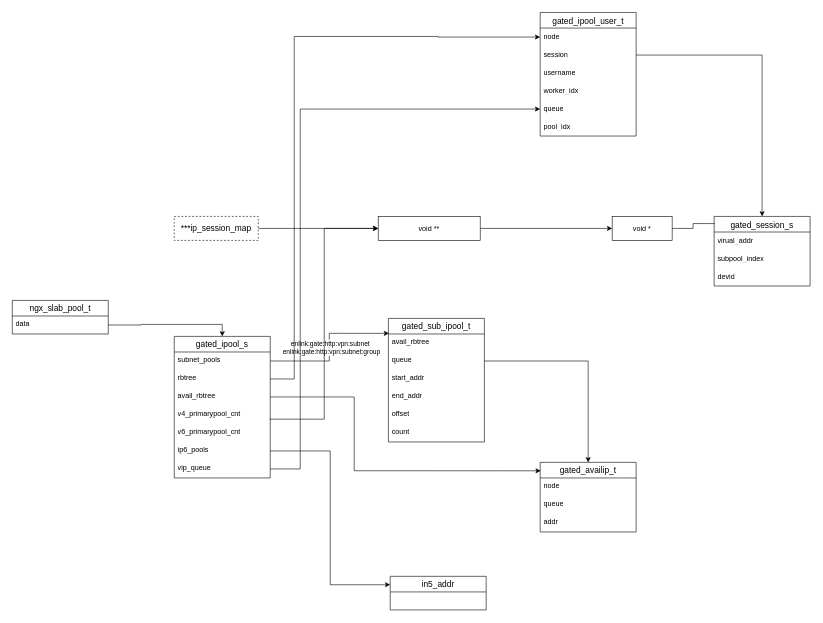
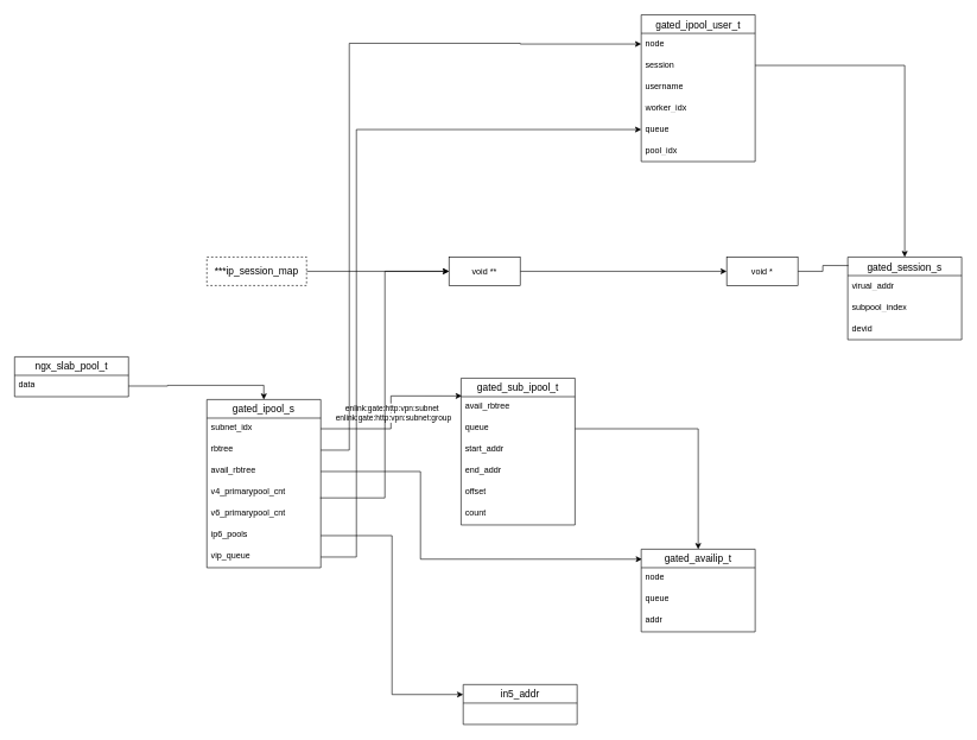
  <mxCell id="0" />
  <mxCell id="1" parent="0" />
  <mxCell id="2" value="gated_session_s" style="swimlane;fontStyle=0;childLayout=stackLayout;horizontal=1;startSize=26;horizontalStack=0;resizeParent=1;resizeParentMax=0;resizeLast=0;collapsible=1;marginBottom=0;align=center;fontSize=14;" vertex="1" parent="1"><mxGeometry x="1190" y="360" width="160" height="116" as="geometry" /></mxCell>
  <mxCell id="3" value="virual_addr" style="text;strokeColor=none;fillColor=none;spacingLeft=4;spacingRight=4;overflow=hidden;rotatable=0;points=[[0,0.5],[1,0.5]];portConstraint=eastwest;fontSize=12;whiteSpace=wrap;html=1;" vertex="1" parent="2"><mxGeometry y="26" width="160" height="30" as="geometry" /></mxCell>
  <mxCell id="4" value="subpool_index" style="text;strokeColor=none;fillColor=none;spacingLeft=4;spacingRight=4;overflow=hidden;rotatable=0;points=[[0,0.5],[1,0.5]];portConstraint=eastwest;fontSize=12;whiteSpace=wrap;html=1;" vertex="1" parent="2"><mxGeometry y="56" width="160" height="30" as="geometry" /></mxCell>
  <mxCell id="5" value="devid" style="text;strokeColor=none;fillColor=none;spacingLeft=4;spacingRight=4;overflow=hidden;rotatable=0;points=[[0,0.5],[1,0.5]];portConstraint=eastwest;fontSize=12;whiteSpace=wrap;html=1;" vertex="1" parent="2"><mxGeometry y="86" width="160" height="30" as="geometry" /></mxCell>
  <mxCell id="6" value="ngx_slab_pool_t" style="swimlane;fontStyle=0;childLayout=stackLayout;horizontal=1;startSize=26;horizontalStack=0;resizeParent=1;resizeParentMax=0;resizeLast=0;collapsible=1;marginBottom=0;align=center;fontSize=14;" vertex="1" parent="1"><mxGeometry x="20" y="500" width="160" height="56" as="geometry" /></mxCell>
  <mxCell id="7" value="data" style="text;strokeColor=none;fillColor=none;spacingLeft=4;spacingRight=4;overflow=hidden;rotatable=0;points=[[0,0.5],[1,0.5]];portConstraint=eastwest;fontSize=12;whiteSpace=wrap;html=1;" vertex="1" parent="6"><mxGeometry y="26" width="160" height="30" as="geometry" /></mxCell>
  <mxCell id="8" value="gated_ipool_s" style="swimlane;fontStyle=0;childLayout=stackLayout;horizontal=1;startSize=26;horizontalStack=0;resizeParent=1;resizeParentMax=0;resizeLast=0;collapsible=1;marginBottom=0;align=center;fontSize=14;" vertex="1" parent="1"><mxGeometry x="290" y="560" width="160" height="236" as="geometry" /></mxCell>
- <mxCell id="9" value="subnet_pools" style="text;strokeColor=none;fillColor=none;spacingLeft=4;spacingRight=4;overflow=hidden;rotatable=0;points=[[0,0.5],[1,0.5]];portConstraint=eastwest;fontSize=12;whiteSpace=wrap;html=1;" vertex="1" parent="8"><mxGeometry y="26" width="160" height="30" as="geometry" /></mxCell>
+ <mxCell id="9" value="subnet_idx" style="text;strokeColor=none;fillColor=none;spacingLeft=4;spacingRight=4;overflow=hidden;rotatable=0;points=[[0,0.5],[1,0.5]];portConstraint=eastwest;fontSize=12;whiteSpace=wrap;html=1;" vertex="1" parent="8"><mxGeometry y="26" width="160" height="30" as="geometry" /></mxCell>
  <mxCell id="10" value="rbtree" style="text;strokeColor=none;fillColor=none;spacingLeft=4;spacingRight=4;overflow=hidden;rotatable=0;points=[[0,0.5],[1,0.5]];portConstraint=eastwest;fontSize=12;whiteSpace=wrap;html=1;" vertex="1" parent="8"><mxGeometry y="56" width="160" height="30" as="geometry" /></mxCell>
  <mxCell id="11" value="avail_rbtree" style="text;strokeColor=none;fillColor=none;spacingLeft=4;spacingRight=4;overflow=hidden;rotatable=0;points=[[0,0.5],[1,0.5]];portConstraint=eastwest;fontSize=12;whiteSpace=wrap;html=1;" vertex="1" parent="8"><mxGeometry y="86" width="160" height="30" as="geometry" /></mxCell>
  <mxCell id="12" value="v4_primarypool_cnt" style="text;strokeColor=none;fillColor=none;spacingLeft=4;spacingRight=4;overflow=hidden;rotatable=0;points=[[0,0.5],[1,0.5]];portConstraint=eastwest;fontSize=12;whiteSpace=wrap;html=1;" vertex="1" parent="8"><mxGeometry y="116" width="160" height="30" as="geometry" /></mxCell>
  <mxCell id="13" value="v6_primarypool_cnt" style="text;strokeColor=none;fillColor=none;spacingLeft=4;spacingRight=4;overflow=hidden;rotatable=0;points=[[0,0.5],[1,0.5]];portConstraint=eastwest;fontSize=12;whiteSpace=wrap;html=1;" vertex="1" parent="8"><mxGeometry y="146" width="160" height="30" as="geometry" /></mxCell>
  <mxCell id="14" value="ip6_pools" style="text;strokeColor=none;fillColor=none;spacingLeft=4;spacingRight=4;overflow=hidden;rotatable=0;points=[[0,0.5],[1,0.5]];portConstraint=eastwest;fontSize=12;whiteSpace=wrap;html=1;" vertex="1" parent="8"><mxGeometry y="176" width="160" height="30" as="geometry" /></mxCell>
  <mxCell id="15" value="vip_queue" style="text;strokeColor=none;fillColor=none;spacingLeft=4;spacingRight=4;overflow=hidden;rotatable=0;points=[[0,0.5],[1,0.5]];portConstraint=eastwest;fontSize=12;whiteSpace=wrap;html=1;" vertex="1" parent="8"><mxGeometry y="206" width="160" height="30" as="geometry" /></mxCell>
  <mxCell id="16" value="" style="edgeStyle=orthogonalEdgeStyle;rounded=0;orthogonalLoop=1;jettySize=auto;html=1;entryX=0.5;entryY=0;entryDx=0;entryDy=0;" edge="1" parent="1" source="7" target="8"><mxGeometry relative="1" as="geometry" /></mxCell>
  <mxCell id="17" value="gated_sub_ipool_t" style="swimlane;fontStyle=0;childLayout=stackLayout;horizontal=1;startSize=26;horizontalStack=0;resizeParent=1;resizeParentMax=0;resizeLast=0;collapsible=1;marginBottom=0;align=center;fontSize=14;" vertex="1" parent="1"><mxGeometry x="647" y="530" width="160" height="206" as="geometry" /></mxCell>
  <mxCell id="18" value="avail_rbtree" style="text;strokeColor=none;fillColor=none;spacingLeft=4;spacingRight=4;overflow=hidden;rotatable=0;points=[[0,0.5],[1,0.5]];portConstraint=eastwest;fontSize=12;whiteSpace=wrap;html=1;" vertex="1" parent="17"><mxGeometry y="26" width="160" height="30" as="geometry" /></mxCell>
  <mxCell id="19" value="queue" style="text;strokeColor=none;fillColor=none;spacingLeft=4;spacingRight=4;overflow=hidden;rotatable=0;points=[[0,0.5],[1,0.5]];portConstraint=eastwest;fontSize=12;whiteSpace=wrap;html=1;" vertex="1" parent="17"><mxGeometry y="56" width="160" height="30" as="geometry" /></mxCell>
  <mxCell id="20" value="start_addr" style="text;strokeColor=none;fillColor=none;spacingLeft=4;spacingRight=4;overflow=hidden;rotatable=0;points=[[0,0.5],[1,0.5]];portConstraint=eastwest;fontSize=12;whiteSpace=wrap;html=1;" vertex="1" parent="17"><mxGeometry y="86" width="160" height="30" as="geometry" /></mxCell>
  <mxCell id="21" value="end_addr" style="text;strokeColor=none;fillColor=none;spacingLeft=4;spacingRight=4;overflow=hidden;rotatable=0;points=[[0,0.5],[1,0.5]];portConstraint=eastwest;fontSize=12;whiteSpace=wrap;html=1;" vertex="1" parent="17"><mxGeometry y="116" width="160" height="30" as="geometry" /></mxCell>
  <mxCell id="22" value="offset" style="text;strokeColor=none;fillColor=none;spacingLeft=4;spacingRight=4;overflow=hidden;rotatable=0;points=[[0,0.5],[1,0.5]];portConstraint=eastwest;fontSize=12;whiteSpace=wrap;html=1;" vertex="1" parent="17"><mxGeometry y="146" width="160" height="30" as="geometry" /></mxCell>
  <mxCell id="23" value="count" style="text;strokeColor=none;fillColor=none;spacingLeft=4;spacingRight=4;overflow=hidden;rotatable=0;points=[[0,0.5],[1,0.5]];portConstraint=eastwest;fontSize=12;whiteSpace=wrap;html=1;" vertex="1" parent="17"><mxGeometry y="176" width="160" height="30" as="geometry" /></mxCell>
  <mxCell id="24" value="" style="edgeStyle=orthogonalEdgeStyle;rounded=0;orthogonalLoop=1;jettySize=auto;html=1;entryX=0.006;entryY=0.121;entryDx=0;entryDy=0;entryPerimeter=0;" edge="1" parent="1" source="9" target="17"><mxGeometry relative="1" as="geometry" /></mxCell>
  <mxCell id="25" value="enlink:gate:http:vpn:subnet" style="edgeLabel;html=1;align=center;verticalAlign=middle;resizable=0;points=[];" vertex="1" connectable="0" parent="24"><mxGeometry x="0.051" y="-1" relative="1" as="geometry"><mxPoint as="offset" /></mxGeometry></mxCell>
  <mxCell id="26" value="enlink:gate:http:vpn:subnet:group" style="edgeLabel;html=1;align=center;verticalAlign=middle;resizable=0;points=[];" vertex="1" connectable="0" parent="24"><mxGeometry x="-0.067" y="-3" relative="1" as="geometry"><mxPoint as="offset" /></mxGeometry></mxCell>
  <mxCell id="27" value="in5_addr" style="swimlane;fontStyle=0;childLayout=stackLayout;horizontal=1;startSize=26;horizontalStack=0;resizeParent=1;resizeParentMax=0;resizeLast=0;collapsible=1;marginBottom=0;align=center;fontSize=14;" vertex="1" parent="1"><mxGeometry x="650" y="960" width="160" height="56" as="geometry" /></mxCell>
  <mxCell id="28" value="" style="edgeStyle=orthogonalEdgeStyle;rounded=0;orthogonalLoop=1;jettySize=auto;html=1;entryX=0;entryY=0.25;entryDx=0;entryDy=0;" edge="1" parent="1" source="14" target="27"><mxGeometry relative="1" as="geometry" /></mxCell>
  <mxCell id="29" value="" style="edgeStyle=orthogonalEdgeStyle;rounded=0;orthogonalLoop=1;jettySize=auto;html=1;" edge="1" parent="1" source="30" target="32"><mxGeometry relative="1" as="geometry" /></mxCell>
  <mxCell id="30" value="&lt;span style=&quot;font-size: 14px; text-wrap: nowrap;&quot;&gt;***ip_session_map&lt;/span&gt;" style="whiteSpace=wrap;html=1;align=center;dashed=1;" vertex="1" parent="1"><mxGeometry x="290" y="360" width="140" height="40" as="geometry" /></mxCell>
  <mxCell id="31" value="" style="edgeStyle=orthogonalEdgeStyle;rounded=0;orthogonalLoop=1;jettySize=auto;html=1;" edge="1" parent="1" source="32" target="34"><mxGeometry relative="1" as="geometry" /></mxCell>
- <mxCell id="32" value="void **" style="whiteSpace=wrap;html=1;align=center;" vertex="1" parent="1"><mxGeometry x="630" y="360" width="170" height="40" as="geometry" /></mxCell>
+ <mxCell id="32" value="void **" style="whiteSpace=wrap;html=1;align=center;" vertex="1" parent="1"><mxGeometry x="630" y="360" width="100" height="40" as="geometry" /></mxCell>
  <mxCell id="33" value="" style="edgeStyle=orthogonalEdgeStyle;rounded=0;orthogonalLoop=1;jettySize=auto;html=1;entryX=0.006;entryY=0.103;entryDx=0;entryDy=0;entryPerimeter=0;endArrow=none;" edge="1" parent="1" source="34" target="2"><mxGeometry relative="1" as="geometry" /></mxCell>
  <mxCell id="34" value="void *" style="whiteSpace=wrap;html=1;align=center;" vertex="1" parent="1"><mxGeometry x="1020" y="360" width="100" height="40" as="geometry" /></mxCell>
  <mxCell id="35" value="" style="edgeStyle=orthogonalEdgeStyle;rounded=0;orthogonalLoop=1;jettySize=auto;html=1;entryX=0;entryY=0.5;entryDx=0;entryDy=0;exitX=0.994;exitY=0.733;exitDx=0;exitDy=0;exitPerimeter=0;" edge="1" parent="1" source="12" target="32"><mxGeometry relative="1" as="geometry"><mxPoint x="190" y="551" as="sourcePoint" /><mxPoint x="380" y="570" as="targetPoint" /><Array as="points"><mxPoint x="540" y="698" /><mxPoint x="540" y="380" /></Array></mxGeometry></mxCell>
  <mxCell id="36" value="gated_availip_t" style="swimlane;fontStyle=0;childLayout=stackLayout;horizontal=1;startSize=26;horizontalStack=0;resizeParent=1;resizeParentMax=0;resizeLast=0;collapsible=1;marginBottom=0;align=center;fontSize=14;" vertex="1" parent="1"><mxGeometry x="900" y="770" width="160" height="116" as="geometry" /></mxCell>
  <mxCell id="37" value="node" style="text;strokeColor=none;fillColor=none;spacingLeft=4;spacingRight=4;overflow=hidden;rotatable=0;points=[[0,0.5],[1,0.5]];portConstraint=eastwest;fontSize=12;whiteSpace=wrap;html=1;" vertex="1" parent="36"><mxGeometry y="26" width="160" height="30" as="geometry" /></mxCell>
  <mxCell id="38" value="queue" style="text;strokeColor=none;fillColor=none;spacingLeft=4;spacingRight=4;overflow=hidden;rotatable=0;points=[[0,0.5],[1,0.5]];portConstraint=eastwest;fontSize=12;whiteSpace=wrap;html=1;" vertex="1" parent="36"><mxGeometry y="56" width="160" height="30" as="geometry" /></mxCell>
  <mxCell id="39" value="addr" style="text;strokeColor=none;fillColor=none;spacingLeft=4;spacingRight=4;overflow=hidden;rotatable=0;points=[[0,0.5],[1,0.5]];portConstraint=eastwest;fontSize=12;whiteSpace=wrap;html=1;" vertex="1" parent="36"><mxGeometry y="86" width="160" height="30" as="geometry" /></mxCell>
  <mxCell id="40" value="" style="edgeStyle=orthogonalEdgeStyle;rounded=0;orthogonalLoop=1;jettySize=auto;html=1;entryX=0.006;entryY=0.121;entryDx=0;entryDy=0;exitX=1;exitY=0.5;exitDx=0;exitDy=0;entryPerimeter=0;" edge="1" parent="1" source="11" target="36"><mxGeometry relative="1" as="geometry"><mxPoint x="190" y="551" as="sourcePoint" /><mxPoint x="380" y="570" as="targetPoint" /><Array as="points"><mxPoint x="590" y="661" /><mxPoint x="590" y="784" /></Array></mxGeometry></mxCell>
  <mxCell id="41" value="gated_ipool_user_t" style="swimlane;fontStyle=0;childLayout=stackLayout;horizontal=1;startSize=26;horizontalStack=0;resizeParent=1;resizeParentMax=0;resizeLast=0;collapsible=1;marginBottom=0;align=center;fontSize=14;" vertex="1" parent="1"><mxGeometry x="900" y="20" width="160" height="206" as="geometry" /></mxCell>
  <mxCell id="42" value="node" style="text;strokeColor=none;fillColor=none;spacingLeft=4;spacingRight=4;overflow=hidden;rotatable=0;points=[[0,0.5],[1,0.5]];portConstraint=eastwest;fontSize=12;whiteSpace=wrap;html=1;" vertex="1" parent="41"><mxGeometry y="26" width="160" height="30" as="geometry" /></mxCell>
  <mxCell id="43" value="session" style="text;strokeColor=none;fillColor=none;spacingLeft=4;spacingRight=4;overflow=hidden;rotatable=0;points=[[0,0.5],[1,0.5]];portConstraint=eastwest;fontSize=12;whiteSpace=wrap;html=1;" vertex="1" parent="41"><mxGeometry y="56" width="160" height="30" as="geometry" /></mxCell>
  <mxCell id="44" value="username" style="text;strokeColor=none;fillColor=none;spacingLeft=4;spacingRight=4;overflow=hidden;rotatable=0;points=[[0,0.5],[1,0.5]];portConstraint=eastwest;fontSize=12;whiteSpace=wrap;html=1;" vertex="1" parent="41"><mxGeometry y="86" width="160" height="30" as="geometry" /></mxCell>
  <mxCell id="45" value="worker_idx" style="text;strokeColor=none;fillColor=none;spacingLeft=4;spacingRight=4;overflow=hidden;rotatable=0;points=[[0,0.5],[1,0.5]];portConstraint=eastwest;fontSize=12;whiteSpace=wrap;html=1;" vertex="1" parent="41"><mxGeometry y="116" width="160" height="30" as="geometry" /></mxCell>
  <mxCell id="46" value="queue" style="text;strokeColor=none;fillColor=none;spacingLeft=4;spacingRight=4;overflow=hidden;rotatable=0;points=[[0,0.5],[1,0.5]];portConstraint=eastwest;fontSize=12;whiteSpace=wrap;html=1;" vertex="1" parent="41"><mxGeometry y="146" width="160" height="30" as="geometry" /></mxCell>
  <mxCell id="47" value="pool_idx" style="text;strokeColor=none;fillColor=none;spacingLeft=4;spacingRight=4;overflow=hidden;rotatable=0;points=[[0,0.5],[1,0.5]];portConstraint=eastwest;fontSize=12;whiteSpace=wrap;html=1;" vertex="1" parent="41"><mxGeometry y="176" width="160" height="30" as="geometry" /></mxCell>
  <mxCell id="48" value="" style="edgeStyle=orthogonalEdgeStyle;rounded=0;orthogonalLoop=1;jettySize=auto;html=1;entryX=0.5;entryY=0;entryDx=0;entryDy=0;exitX=1;exitY=0.5;exitDx=0;exitDy=0;" edge="1" parent="1" source="43" target="2"><mxGeometry relative="1" as="geometry"><mxPoint x="190" y="551" as="sourcePoint" /><mxPoint x="380" y="570" as="targetPoint" /></mxGeometry></mxCell>
  <mxCell id="49" value="" style="edgeStyle=orthogonalEdgeStyle;rounded=0;orthogonalLoop=1;jettySize=auto;html=1;exitX=1;exitY=0.5;exitDx=0;exitDy=0;entryX=0;entryY=0.5;entryDx=0;entryDy=0;" edge="1" parent="1" source="10" target="42"><mxGeometry relative="1" as="geometry"><mxPoint x="190" y="551" as="sourcePoint" /><mxPoint x="810" y="110" as="targetPoint" /><Array as="points"><mxPoint x="490" y="631" /><mxPoint x="490" y="60" /><mxPoint x="730" y="60" /><mxPoint x="730" y="61" /></Array></mxGeometry></mxCell>
  <mxCell id="50" value="" style="edgeStyle=orthogonalEdgeStyle;rounded=0;orthogonalLoop=1;jettySize=auto;html=1;exitX=1;exitY=0.5;exitDx=0;exitDy=0;entryX=0;entryY=0.5;entryDx=0;entryDy=0;" edge="1" parent="1" source="15" target="46"><mxGeometry relative="1" as="geometry"><mxPoint x="460" y="641" as="sourcePoint" /><mxPoint x="910" y="71" as="targetPoint" /><Array as="points"><mxPoint x="500" y="781" /><mxPoint x="500" y="181" /></Array></mxGeometry></mxCell>
  <mxCell id="51" value="" style="edgeStyle=orthogonalEdgeStyle;rounded=0;orthogonalLoop=1;jettySize=auto;html=1;exitX=1;exitY=0.5;exitDx=0;exitDy=0;entryX=0.5;entryY=0;entryDx=0;entryDy=0;" edge="1" parent="1" source="19" target="36"><mxGeometry relative="1" as="geometry"><mxPoint x="890" y="551" as="sourcePoint" /><mxPoint x="1040" y="740" as="targetPoint" /><Array as="points"><mxPoint x="980" y="601" /></Array></mxGeometry></mxCell>
